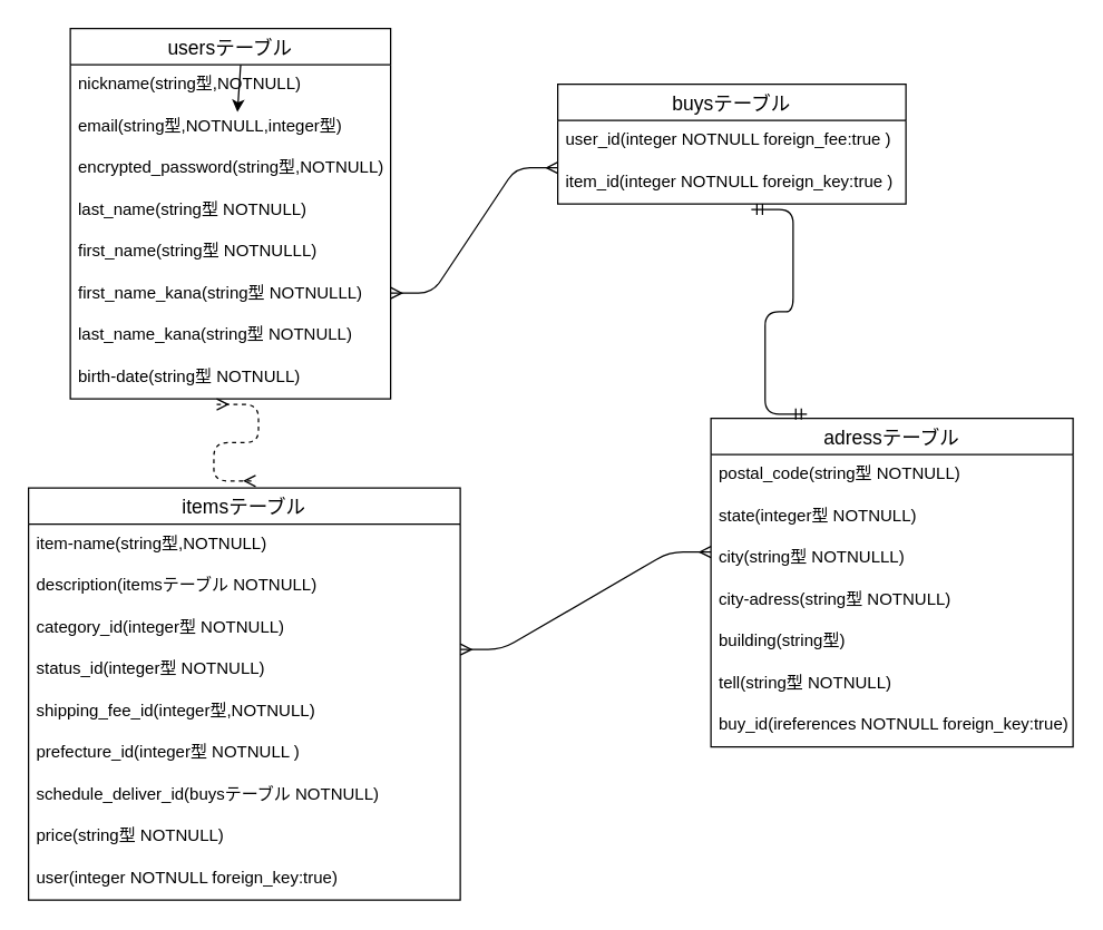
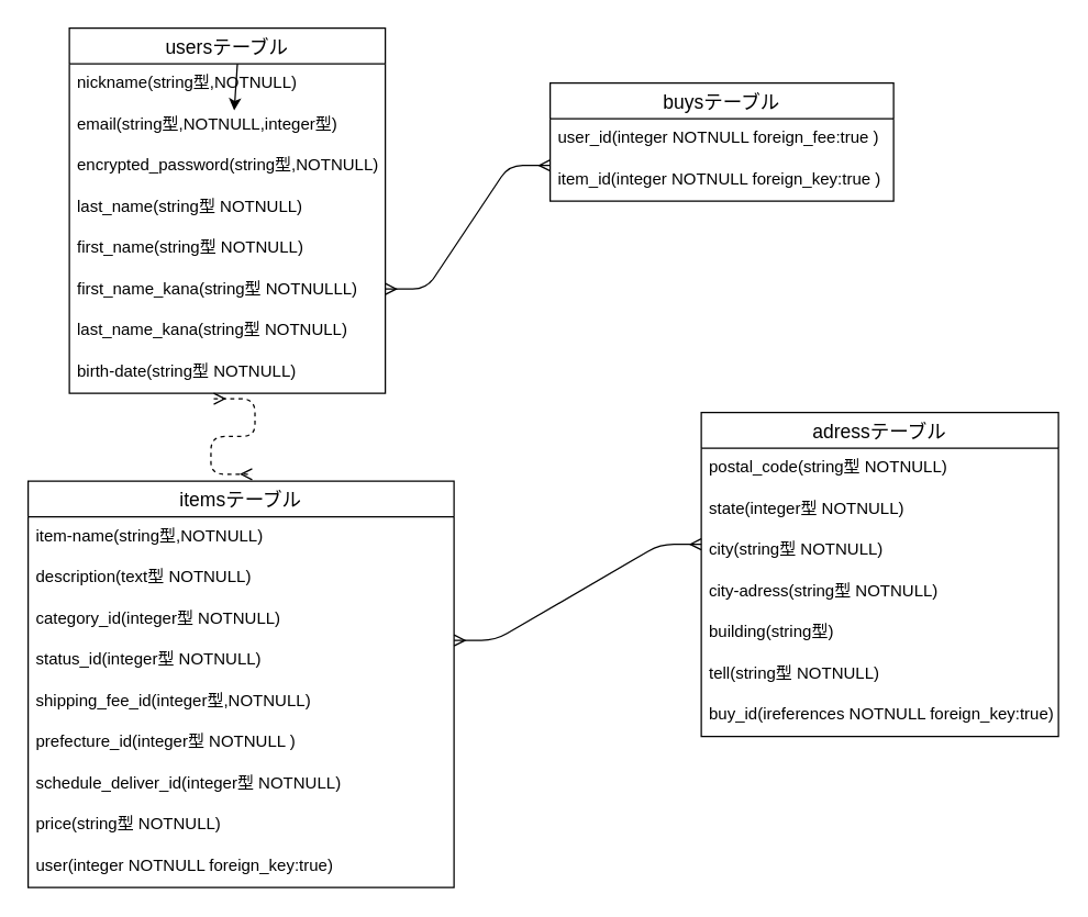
  <mxCell id="0" />
  <mxCell id="1" parent="0" />
  <mxCell id="2" style="edgeStyle=none;html=1;" edge="1" parent="1" source="3"><mxGeometry relative="1" as="geometry"><mxPoint x="170" y="80" as="targetPoint" /></mxGeometry></mxCell>
  <mxCell id="3" value="usersテーブル" style="swimlane;fontStyle=0;childLayout=stackLayout;horizontal=1;startSize=26;horizontalStack=0;resizeParent=1;resizeParentMax=0;resizeLast=0;collapsible=1;marginBottom=0;align=center;fontSize=14;" parent="1" vertex="1"><mxGeometry x="50" y="20" width="230" height="266" as="geometry" /></mxCell>
  <mxCell id="4" value="nickname(string型,NOTNULL)" style="text;strokeColor=none;fillColor=none;spacingLeft=4;spacingRight=4;overflow=hidden;rotatable=0;points=[[0,0.5],[1,0.5]];portConstraint=eastwest;fontSize=12;" parent="3" vertex="1"><mxGeometry y="26" width="230" height="30" as="geometry" /></mxCell>
  <mxCell id="5" value="email(string型,NOTNULL,integer型)" style="text;strokeColor=none;fillColor=none;spacingLeft=4;spacingRight=4;overflow=hidden;rotatable=0;points=[[0,0.5],[1,0.5]];portConstraint=eastwest;fontSize=12;" parent="3" vertex="1"><mxGeometry y="56" width="230" height="30" as="geometry" /></mxCell>
  <mxCell id="6" value="encrypted_password(string型,NOTNULL)" style="text;strokeColor=none;fillColor=none;spacingLeft=4;spacingRight=4;overflow=hidden;rotatable=0;points=[[0,0.5],[1,0.5]];portConstraint=eastwest;fontSize=12;" parent="3" vertex="1"><mxGeometry y="86" width="230" height="30" as="geometry" /></mxCell>
  <mxCell id="7" value="last_name(string型 NOTNULL)" style="text;strokeColor=none;fillColor=none;spacingLeft=4;spacingRight=4;overflow=hidden;rotatable=0;points=[[0,0.5],[1,0.5]];portConstraint=eastwest;fontSize=12;" vertex="1" parent="3"><mxGeometry y="116" width="230" height="30" as="geometry" /></mxCell>
- <mxCell id="8" value="first_name(string型 NOTNULLL)" style="text;strokeColor=none;fillColor=none;spacingLeft=4;spacingRight=4;overflow=hidden;rotatable=0;points=[[0,0.5],[1,0.5]];portConstraint=eastwest;fontSize=12;" vertex="1" parent="3"><mxGeometry y="146" width="230" height="30" as="geometry" /></mxCell>
+ <mxCell id="8" value="first_name(string型 NOTNULL)" style="text;strokeColor=none;fillColor=none;spacingLeft=4;spacingRight=4;overflow=hidden;rotatable=0;points=[[0,0.5],[1,0.5]];portConstraint=eastwest;fontSize=12;" vertex="1" parent="3"><mxGeometry y="146" width="230" height="30" as="geometry" /></mxCell>
  <mxCell id="9" value="first_name_kana(string型 NOTNULLL)" style="text;strokeColor=none;fillColor=none;spacingLeft=4;spacingRight=4;overflow=hidden;rotatable=0;points=[[0,0.5],[1,0.5]];portConstraint=eastwest;fontSize=12;" vertex="1" parent="3"><mxGeometry y="176" width="230" height="30" as="geometry" /></mxCell>
  <mxCell id="10" value="last_name_kana(string型 NOTNULL)" style="text;strokeColor=none;fillColor=none;spacingLeft=4;spacingRight=4;overflow=hidden;rotatable=0;points=[[0,0.5],[1,0.5]];portConstraint=eastwest;fontSize=12;" vertex="1" parent="3"><mxGeometry y="206" width="230" height="30" as="geometry" /></mxCell>
  <mxCell id="11" value="birth-date(string型 NOTNULL)" style="text;strokeColor=none;fillColor=none;spacingLeft=4;spacingRight=4;overflow=hidden;rotatable=0;points=[[0,0.5],[1,0.5]];portConstraint=eastwest;fontSize=12;" vertex="1" parent="3"><mxGeometry y="236" width="230" height="30" as="geometry" /></mxCell>
  <mxCell id="12" value="adressテーブル" style="swimlane;fontStyle=0;childLayout=stackLayout;horizontal=1;startSize=26;horizontalStack=0;resizeParent=1;resizeParentMax=0;resizeLast=0;collapsible=1;marginBottom=0;align=center;fontSize=14;" parent="1" vertex="1"><mxGeometry x="510" y="300" width="260" height="236" as="geometry" /></mxCell>
  <mxCell id="13" value="postal_code(string型 NOTNULL)" style="text;strokeColor=none;fillColor=none;spacingLeft=4;spacingRight=4;overflow=hidden;rotatable=0;points=[[0,0.5],[1,0.5]];portConstraint=eastwest;fontSize=12;" parent="12" vertex="1"><mxGeometry y="26" width="260" height="30" as="geometry" /></mxCell>
  <mxCell id="14" value="state(integer型 NOTNULL)" style="text;strokeColor=none;fillColor=none;spacingLeft=4;spacingRight=4;overflow=hidden;rotatable=0;points=[[0,0.5],[1,0.5]];portConstraint=eastwest;fontSize=12;" parent="12" vertex="1"><mxGeometry y="56" width="260" height="30" as="geometry" /></mxCell>
- <mxCell id="15" value="city(string型 NOTNULLL)" style="text;strokeColor=none;fillColor=none;spacingLeft=4;spacingRight=4;overflow=hidden;rotatable=0;points=[[0,0.5],[1,0.5]];portConstraint=eastwest;fontSize=12;" parent="12" vertex="1"><mxGeometry y="86" width="260" height="30" as="geometry" /></mxCell>
+ <mxCell id="15" value="city(string型 NOTNULL)" style="text;strokeColor=none;fillColor=none;spacingLeft=4;spacingRight=4;overflow=hidden;rotatable=0;points=[[0,0.5],[1,0.5]];portConstraint=eastwest;fontSize=12;" parent="12" vertex="1"><mxGeometry y="86" width="260" height="30" as="geometry" /></mxCell>
  <mxCell id="16" value="city-adress(string型 NOTNULL)" style="text;strokeColor=none;fillColor=none;spacingLeft=4;spacingRight=4;overflow=hidden;rotatable=0;points=[[0,0.5],[1,0.5]];portConstraint=eastwest;fontSize=12;" parent="12" vertex="1"><mxGeometry y="116" width="260" height="30" as="geometry" /></mxCell>
  <mxCell id="17" value="building(string型)" style="text;strokeColor=none;fillColor=none;spacingLeft=4;spacingRight=4;overflow=hidden;rotatable=0;points=[[0,0.5],[1,0.5]];portConstraint=eastwest;fontSize=12;" parent="12" vertex="1"><mxGeometry y="146" width="260" height="30" as="geometry" /></mxCell>
  <mxCell id="18" value="tell(string型 NOTNULL)" style="text;strokeColor=none;fillColor=none;spacingLeft=4;spacingRight=4;overflow=hidden;rotatable=0;points=[[0,0.5],[1,0.5]];portConstraint=eastwest;fontSize=12;" parent="12" vertex="1"><mxGeometry y="176" width="260" height="30" as="geometry" /></mxCell>
  <mxCell id="19" value="buy_id(ireferences NOTNULL foreign_key:true)" style="text;strokeColor=none;fillColor=none;spacingLeft=4;spacingRight=4;overflow=hidden;rotatable=0;points=[[0,0.5],[1,0.5]];portConstraint=eastwest;fontSize=12;" vertex="1" parent="12"><mxGeometry y="206" width="260" height="30" as="geometry" /></mxCell>
  <mxCell id="20" value="itemsテーブル" style="swimlane;fontStyle=0;childLayout=stackLayout;horizontal=1;startSize=26;horizontalStack=0;resizeParent=1;resizeParentMax=0;resizeLast=0;collapsible=1;marginBottom=0;align=center;fontSize=14;" parent="1" vertex="1"><mxGeometry x="20" y="350" width="310" height="296" as="geometry"><mxRectangle x="610" y="220" width="70" height="30" as="alternateBounds" /></mxGeometry></mxCell>
  <mxCell id="21" value="item-name(string型,NOTNULL)" style="text;strokeColor=none;fillColor=none;spacingLeft=4;spacingRight=4;overflow=hidden;rotatable=0;points=[[0,0.5],[1,0.5]];portConstraint=eastwest;fontSize=12;" parent="20" vertex="1"><mxGeometry y="26" width="310" height="30" as="geometry" /></mxCell>
- <mxCell id="22" value="description(itemsテーブル NOTNULL)" style="text;strokeColor=none;fillColor=none;spacingLeft=4;spacingRight=4;overflow=hidden;rotatable=0;points=[[0,0.5],[1,0.5]];portConstraint=eastwest;fontSize=12;" parent="20" vertex="1"><mxGeometry y="56" width="310" height="30" as="geometry" /></mxCell>
+ <mxCell id="22" value="description(text型 NOTNULL)" style="text;strokeColor=none;fillColor=none;spacingLeft=4;spacingRight=4;overflow=hidden;rotatable=0;points=[[0,0.5],[1,0.5]];portConstraint=eastwest;fontSize=12;" parent="20" vertex="1"><mxGeometry y="56" width="310" height="30" as="geometry" /></mxCell>
  <mxCell id="23" value="category_id(integer型 NOTNULL)" style="text;strokeColor=none;fillColor=none;spacingLeft=4;spacingRight=4;overflow=hidden;rotatable=0;points=[[0,0.5],[1,0.5]];portConstraint=eastwest;fontSize=12;" vertex="1" parent="20"><mxGeometry y="86" width="310" height="30" as="geometry" /></mxCell>
  <mxCell id="24" value="status_id(integer型 NOTNULL)" style="text;strokeColor=none;fillColor=none;spacingLeft=4;spacingRight=4;overflow=hidden;rotatable=0;points=[[0,0.5],[1,0.5]];portConstraint=eastwest;fontSize=12;" vertex="1" parent="20"><mxGeometry y="116" width="310" height="30" as="geometry" /></mxCell>
  <mxCell id="25" value="shipping_fee_id(integer型,NOTNULL)" style="text;strokeColor=none;fillColor=none;spacingLeft=4;spacingRight=4;overflow=hidden;rotatable=0;points=[[0,0.5],[1,0.5]];portConstraint=eastwest;fontSize=12;" parent="20" vertex="1"><mxGeometry y="146" width="310" height="30" as="geometry" /></mxCell>
  <mxCell id="26" value="prefecture_id(integer型 NOTNULL )" style="text;strokeColor=none;fillColor=none;spacingLeft=4;spacingRight=4;overflow=hidden;rotatable=0;points=[[0,0.5],[1,0.5]];portConstraint=eastwest;fontSize=12;" parent="20" vertex="1"><mxGeometry y="176" width="310" height="30" as="geometry" /></mxCell>
- <mxCell id="27" value="schedule_deliver_id(buysテーブル NOTNULL)" style="text;strokeColor=none;fillColor=none;spacingLeft=4;spacingRight=4;overflow=hidden;rotatable=0;points=[[0,0.5],[1,0.5]];portConstraint=eastwest;fontSize=12;" parent="20" vertex="1"><mxGeometry y="206" width="310" height="30" as="geometry" /></mxCell>
+ <mxCell id="27" value="schedule_deliver_id(integer型 NOTNULL)" style="text;strokeColor=none;fillColor=none;spacingLeft=4;spacingRight=4;overflow=hidden;rotatable=0;points=[[0,0.5],[1,0.5]];portConstraint=eastwest;fontSize=12;" parent="20" vertex="1"><mxGeometry y="206" width="310" height="30" as="geometry" /></mxCell>
  <mxCell id="28" value="price(string型 NOTNULL)" style="text;strokeColor=none;fillColor=none;spacingLeft=4;spacingRight=4;overflow=hidden;rotatable=0;points=[[0,0.5],[1,0.5]];portConstraint=eastwest;fontSize=12;" parent="20" vertex="1"><mxGeometry y="236" width="310" height="30" as="geometry" /></mxCell>
  <mxCell id="29" value="user(integer NOTNULL foreign_key:true)" style="text;strokeColor=none;fillColor=none;spacingLeft=4;spacingRight=4;overflow=hidden;rotatable=0;points=[[0,0.5],[1,0.5]];portConstraint=eastwest;fontSize=12;" vertex="1" parent="20"><mxGeometry y="266" width="310" height="30" as="geometry" /></mxCell>
  <mxCell id="30" value="buysテーブル" style="swimlane;fontStyle=0;childLayout=stackLayout;horizontal=1;startSize=26;horizontalStack=0;resizeParent=1;resizeParentMax=0;resizeLast=0;collapsible=1;marginBottom=0;align=center;fontSize=14;" vertex="1" parent="1"><mxGeometry x="400" y="60" width="250" height="86" as="geometry" /></mxCell>
  <mxCell id="31" value="user_id(integer NOTNULL foreign_fee:true )" style="text;strokeColor=none;fillColor=none;spacingLeft=4;spacingRight=4;overflow=hidden;rotatable=0;points=[[0,0.5],[1,0.5]];portConstraint=eastwest;fontSize=12;" vertex="1" parent="30"><mxGeometry y="26" width="250" height="30" as="geometry" /></mxCell>
  <mxCell id="32" value="item_id(integer NOTNULL foreign_key:true )" style="text;strokeColor=none;fillColor=none;spacingLeft=4;spacingRight=4;overflow=hidden;rotatable=0;points=[[0,0.5],[1,0.5]];portConstraint=eastwest;fontSize=12;" vertex="1" parent="30"><mxGeometry y="56" width="250" height="30" as="geometry" /></mxCell>
  <mxCell id="33" value="" style="edgeStyle=entityRelationEdgeStyle;fontSize=12;html=1;endArrow=ERmany;startArrow=ERmany;" edge="1" parent="1"><mxGeometry width="100" height="100" relative="1" as="geometry"><mxPoint x="280" y="210" as="sourcePoint" /><mxPoint x="400" y="120" as="targetPoint" /></mxGeometry></mxCell>
- <mxCell id="34" value="" style="edgeStyle=entityRelationEdgeStyle;fontSize=12;html=1;endArrow=ERmandOne;startArrow=ERmandOne;entryX=0.556;entryY=1.133;entryDx=0;entryDy=0;entryPerimeter=0;exitX=0.265;exitY=-0.013;exitDx=0;exitDy=0;exitPerimeter=0;" edge="1" parent="1" source="12" target="32"><mxGeometry width="100" height="100" relative="1" as="geometry"><mxPoint x="570" y="290" as="sourcePoint" /><mxPoint x="545" y="170" as="targetPoint" /></mxGeometry></mxCell>
  <mxCell id="35" value="" style="edgeStyle=entityRelationEdgeStyle;fontSize=12;html=1;endArrow=ERmany;startArrow=ERmany;entryX=0.526;entryY=-0.017;entryDx=0;entryDy=0;entryPerimeter=0;exitX=0.457;exitY=1.133;exitDx=0;exitDy=0;exitPerimeter=0;dashed=1;" edge="1" parent="1" source="11" target="20"><mxGeometry width="100" height="100" relative="1" as="geometry"><mxPoint x="140" y="310" as="sourcePoint" /><mxPoint x="250" y="310" as="targetPoint" /></mxGeometry></mxCell>
  <mxCell id="36" value="" style="edgeStyle=entityRelationEdgeStyle;fontSize=12;html=1;endArrow=ERmany;startArrow=ERmany;" edge="1" parent="1"><mxGeometry width="100" height="100" relative="1" as="geometry"><mxPoint x="330" y="466" as="sourcePoint" /><mxPoint x="510" y="396" as="targetPoint" /></mxGeometry></mxCell>
